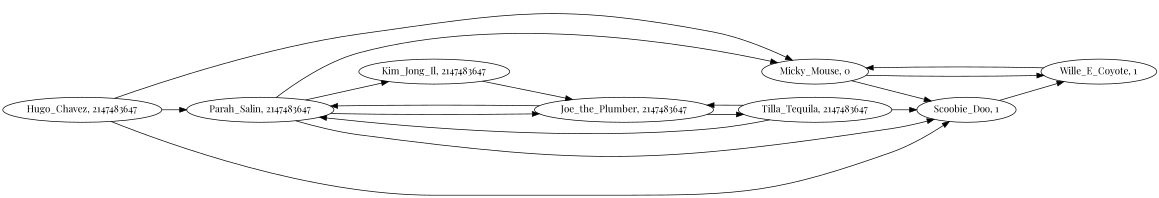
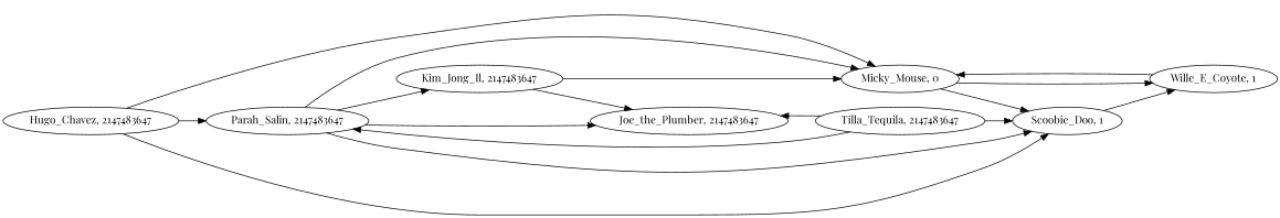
  digraph {
    fontname="Playfair Display"
    rankdir=LR
    node [fontname="Playfair Display"]
    edge [fontname="Playfair Display"]
    n1 [label="Micky_Mouse, 0"]
    n2 [label="Wille_E_Coyote, 1"]
    n3 [label="Scoobie_Doo, 1"]
    n4 [label="Parah_Salin, 2147483647"]
    n5 [label="Joe_the_Plumber, 2147483647"]
    n6 [label="Kim_Jong_Il, 2147483647"]
    n7 [label="Tilla_Tequila, 2147483647"]
    n8 [label="Hugo_Chavez, 2147483647"]
    n1 -> n2
    n1 -> n3
    n2 -> n1
    n3 -> n2
    n4 -> n1
    n4 -> n3
    n4 -> n5
    n4 -> n6
-   n5 -> n4
-   n5 -> n7
+   n6 -> n1
    n6 -> n5
    n7 -> n3
    n7 -> n4
    n7 -> n5
    n8 -> n1
    n8 -> n3
    n8 -> n4
  }
